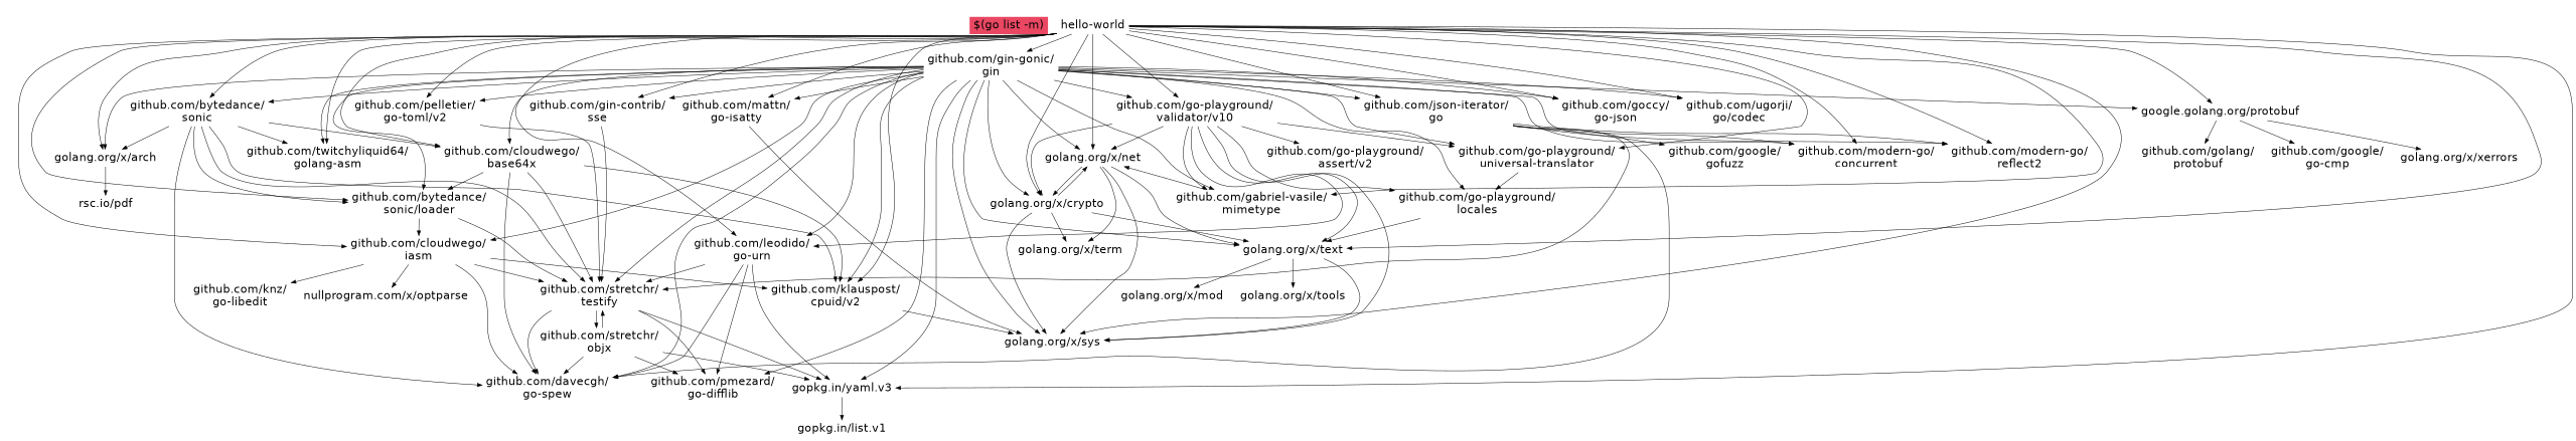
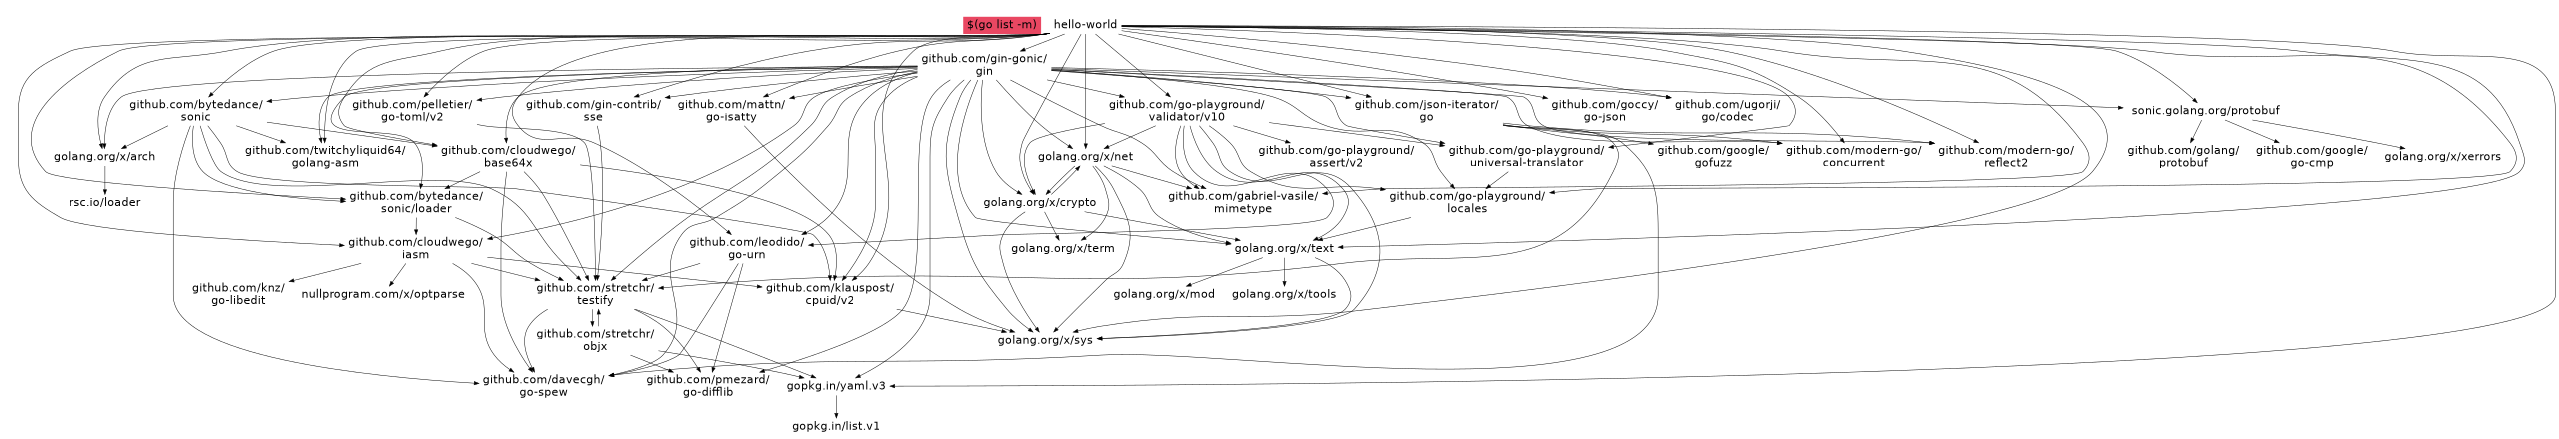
  digraph {
    root="$(go list -m)"
    node [fontname=Helvetica fontsize=24 shape=plaintext]
    "$(go list -m)" [fillcolor="#E94762" style=filled]
    "github.com/bytedance/\nsonic"
    "github.com/bytedance/\nsonic/loader"
    "github.com/cloudwego/\nbase64x"
    "github.com/davecgh/\ngo-spew"
    "github.com/klauspost/\ncpuid/v2"
    "github.com/stretchr/\ntestify"
    "github.com/twitchyliquid64/\ngolang-asm"
    "golang.org/x/arch"
    "github.com/cloudwego/\niasm"
    "golang.org/x/sys"
    "github.com/pmezard/\ngo-difflib"
    "gopkg.in/yaml.v3"
    "github.com/stretchr/\nobjx"
-   "rsc.io/pdf"
+   "rsc.io/pdf" [label="rsc.io/loader"]
    "github.com/knz/\ngo-libedit"
    "nullprogram.com/x/optparse"
    n18 [label="gopkg.in/list.v1"]
    "github.com/gabriel-vasile/\nmimetype"
    "golang.org/x/net"
    "golang.org/x/crypto"
    "golang.org/x/text"
    "golang.org/x/term"
    "golang.org/x/mod"
    "golang.org/x/tools"
    "github.com/gin-contrib/\nsse"
    "github.com/gin-gonic/\ngin"
    "github.com/go-playground/\nlocales"
    "github.com/go-playground/\nuniversal-translator"
    "github.com/go-playground/\nvalidator/v10"
    "github.com/goccy/\ngo-json"
    "github.com/json-iterator/\ngo"
    "github.com/leodido/\ngo-urn"
    "github.com/mattn/\ngo-isatty"
    "github.com/modern-go/\nconcurrent"
    "github.com/modern-go/\nreflect2"
    "github.com/pelletier/\ngo-toml/v2"
    "github.com/ugorji/\ngo/codec"
-   "google.golang.org/protobuf"
+   "google.golang.org/protobuf" [label="sonic.golang.org/protobuf"]
    "github.com/go-playground/\nassert/v2"
    "github.com/google/\ngofuzz"
    "github.com/golang/\nprotobuf"
    "github.com/google/\ngo-cmp"
    "golang.org/x/xerrors"
    "hello-world"
    "github.com/bytedance/\nsonic" -> "github.com/bytedance/\nsonic/loader"
    "github.com/bytedance/\nsonic" -> "github.com/cloudwego/\nbase64x"
    "github.com/bytedance/\nsonic" -> "github.com/davecgh/\ngo-spew"
    "github.com/bytedance/\nsonic" -> "github.com/klauspost/\ncpuid/v2"
    "github.com/bytedance/\nsonic" -> "github.com/stretchr/\ntestify"
    "github.com/bytedance/\nsonic" -> "github.com/twitchyliquid64/\ngolang-asm"
    "github.com/bytedance/\nsonic" -> "golang.org/x/arch"
    "github.com/bytedance/\nsonic/loader" -> "github.com/stretchr/\ntestify"
    "github.com/bytedance/\nsonic/loader" -> "github.com/cloudwego/\niasm"
    "github.com/cloudwego/\nbase64x" -> "github.com/bytedance/\nsonic/loader"
    "github.com/cloudwego/\nbase64x" -> "github.com/davecgh/\ngo-spew"
    "github.com/cloudwego/\nbase64x" -> "github.com/klauspost/\ncpuid/v2"
    "github.com/cloudwego/\nbase64x" -> "github.com/stretchr/\ntestify"
    "github.com/klauspost/\ncpuid/v2" -> "golang.org/x/sys"
    "github.com/stretchr/\ntestify" -> "github.com/davecgh/\ngo-spew"
    "github.com/stretchr/\ntestify" -> "github.com/pmezard/\ngo-difflib"
    "github.com/stretchr/\ntestify" -> "gopkg.in/yaml.v3"
    "github.com/stretchr/\ntestify" -> "github.com/stretchr/\nobjx"
    "golang.org/x/arch" -> "rsc.io/pdf"
    "github.com/cloudwego/\niasm" -> "github.com/davecgh/\ngo-spew"
    "github.com/cloudwego/\niasm" -> "github.com/klauspost/\ncpuid/v2"
    "github.com/cloudwego/\niasm" -> "github.com/stretchr/\ntestify"
    "github.com/cloudwego/\niasm" -> "github.com/knz/\ngo-libedit"
    "github.com/cloudwego/\niasm" -> "nullprogram.com/x/optparse"
    "gopkg.in/yaml.v3" -> n18
-   "github.com/stretchr/\nobjx" -> "github.com/davecgh/\ngo-spew"
    "github.com/stretchr/\nobjx" -> "github.com/stretchr/\ntestify"
    "github.com/stretchr/\nobjx" -> "github.com/pmezard/\ngo-difflib"
    "github.com/stretchr/\nobjx" -> "gopkg.in/yaml.v3"
-   "github.com/gabriel-vasile/\nmimetype" -> "golang.org/x/net"
+   "golang.org/x/net" -> "github.com/gabriel-vasile/\nmimetype"
    "golang.org/x/net" -> "golang.org/x/sys"
    "golang.org/x/net" -> "golang.org/x/crypto"
    "golang.org/x/net" -> "golang.org/x/text"
    "golang.org/x/net" -> "golang.org/x/term"
    "golang.org/x/crypto" -> "golang.org/x/sys"
    "golang.org/x/crypto" -> "golang.org/x/net"
    "golang.org/x/crypto" -> "golang.org/x/text"
    "golang.org/x/crypto" -> "golang.org/x/term"
    "golang.org/x/text" -> "golang.org/x/sys"
    "golang.org/x/text" -> "golang.org/x/mod"
    "golang.org/x/text" -> "golang.org/x/tools"
    "github.com/gin-contrib/\nsse" -> "github.com/stretchr/\ntestify"
    "github.com/gin-gonic/\ngin" -> "github.com/bytedance/\nsonic"
    "github.com/gin-gonic/\ngin" -> "github.com/bytedance/\nsonic/loader"
    "github.com/gin-gonic/\ngin" -> "github.com/cloudwego/\nbase64x"
    "github.com/gin-gonic/\ngin" -> "github.com/davecgh/\ngo-spew"
    "github.com/gin-gonic/\ngin" -> "github.com/klauspost/\ncpuid/v2"
    "github.com/gin-gonic/\ngin" -> "github.com/stretchr/\ntestify"
    "github.com/gin-gonic/\ngin" -> "github.com/twitchyliquid64/\ngolang-asm"
    "github.com/gin-gonic/\ngin" -> "golang.org/x/arch"
    "github.com/gin-gonic/\ngin" -> "github.com/cloudwego/\niasm"
    "github.com/gin-gonic/\ngin" -> "golang.org/x/sys"
    "github.com/gin-gonic/\ngin" -> "github.com/pmezard/\ngo-difflib"
    "github.com/gin-gonic/\ngin" -> "gopkg.in/yaml.v3"
    "github.com/gin-gonic/\ngin" -> "github.com/gabriel-vasile/\nmimetype"
    "github.com/gin-gonic/\ngin" -> "golang.org/x/net"
    "github.com/gin-gonic/\ngin" -> "golang.org/x/crypto"
    "github.com/gin-gonic/\ngin" -> "golang.org/x/text"
    "github.com/gin-gonic/\ngin" -> "github.com/gin-contrib/\nsse"
    "github.com/gin-gonic/\ngin" -> "github.com/go-playground/\nlocales"
    "github.com/gin-gonic/\ngin" -> "github.com/go-playground/\nuniversal-translator"
    "github.com/gin-gonic/\ngin" -> "github.com/go-playground/\nvalidator/v10"
-   "github.com/gin-gonic/\ngin" -> "github.com/goccy/\ngo-json"
    "github.com/gin-gonic/\ngin" -> "github.com/json-iterator/\ngo"
    "github.com/gin-gonic/\ngin" -> "github.com/leodido/\ngo-urn"
    "github.com/gin-gonic/\ngin" -> "github.com/mattn/\ngo-isatty"
    "github.com/gin-gonic/\ngin" -> "github.com/modern-go/\nconcurrent"
    "github.com/gin-gonic/\ngin" -> "github.com/modern-go/\nreflect2"
    "github.com/gin-gonic/\ngin" -> "github.com/pelletier/\ngo-toml/v2"
    "github.com/gin-gonic/\ngin" -> "github.com/ugorji/\ngo/codec"
    "github.com/gin-gonic/\ngin" -> "google.golang.org/protobuf"
    "github.com/go-playground/\nlocales" -> "golang.org/x/text"
    "github.com/go-playground/\nuniversal-translator" -> "github.com/go-playground/\nlocales"
    "github.com/go-playground/\nvalidator/v10" -> "golang.org/x/sys"
    "github.com/go-playground/\nvalidator/v10" -> "github.com/gabriel-vasile/\nmimetype"
    "github.com/go-playground/\nvalidator/v10" -> "golang.org/x/net"
    "github.com/go-playground/\nvalidator/v10" -> "golang.org/x/crypto"
    "github.com/go-playground/\nvalidator/v10" -> "golang.org/x/text"
    "github.com/go-playground/\nvalidator/v10" -> "github.com/go-playground/\nlocales"
    "github.com/go-playground/\nvalidator/v10" -> "github.com/go-playground/\nuniversal-translator"
    "github.com/go-playground/\nvalidator/v10" -> "github.com/leodido/\ngo-urn"
    "github.com/go-playground/\nvalidator/v10" -> "github.com/go-playground/\nassert/v2"
    "github.com/json-iterator/\ngo" -> "github.com/davecgh/\ngo-spew"
    "github.com/json-iterator/\ngo" -> "github.com/stretchr/\ntestify"
    "github.com/json-iterator/\ngo" -> "github.com/modern-go/\nconcurrent"
    "github.com/json-iterator/\ngo" -> "github.com/modern-go/\nreflect2"
    "github.com/json-iterator/\ngo" -> "github.com/google/\ngofuzz"
    "github.com/leodido/\ngo-urn" -> "github.com/davecgh/\ngo-spew"
    "github.com/leodido/\ngo-urn" -> "github.com/stretchr/\ntestify"
    "github.com/leodido/\ngo-urn" -> "github.com/pmezard/\ngo-difflib"
-   "github.com/leodido/\ngo-urn" -> "gopkg.in/yaml.v3"
    "github.com/mattn/\ngo-isatty" -> "golang.org/x/sys"
    "github.com/pelletier/\ngo-toml/v2" -> "github.com/stretchr/\ntestify"
    "google.golang.org/protobuf" -> "github.com/golang/\nprotobuf"
    "google.golang.org/protobuf" -> "github.com/google/\ngo-cmp"
    "google.golang.org/protobuf" -> "golang.org/x/xerrors"
    "hello-world" -> "github.com/bytedance/\nsonic"
    "hello-world" -> "github.com/bytedance/\nsonic/loader"
    "hello-world" -> "github.com/cloudwego/\nbase64x"
    "hello-world" -> "github.com/klauspost/\ncpuid/v2"
    "hello-world" -> "github.com/twitchyliquid64/\ngolang-asm"
    "hello-world" -> "golang.org/x/arch"
    "hello-world" -> "github.com/cloudwego/\niasm"
    "hello-world" -> "golang.org/x/sys"
    "hello-world" -> "gopkg.in/yaml.v3"
    "hello-world" -> "github.com/gabriel-vasile/\nmimetype"
    "hello-world" -> "golang.org/x/net"
    "hello-world" -> "golang.org/x/crypto"
    "hello-world" -> "golang.org/x/text"
    "hello-world" -> "github.com/gin-contrib/\nsse"
    "hello-world" -> "github.com/gin-gonic/\ngin"
+   "hello-world" -> "github.com/go-playground/\nlocales"
    "hello-world" -> "github.com/go-playground/\nuniversal-translator"
    "hello-world" -> "github.com/go-playground/\nvalidator/v10"
    "hello-world" -> "github.com/goccy/\ngo-json"
    "hello-world" -> "github.com/json-iterator/\ngo"
    "hello-world" -> "github.com/leodido/\ngo-urn"
    "hello-world" -> "github.com/mattn/\ngo-isatty"
    "hello-world" -> "github.com/modern-go/\nconcurrent"
    "hello-world" -> "github.com/modern-go/\nreflect2"
    "hello-world" -> "github.com/pelletier/\ngo-toml/v2"
    "hello-world" -> "github.com/ugorji/\ngo/codec"
    "hello-world" -> "google.golang.org/protobuf"
  }
